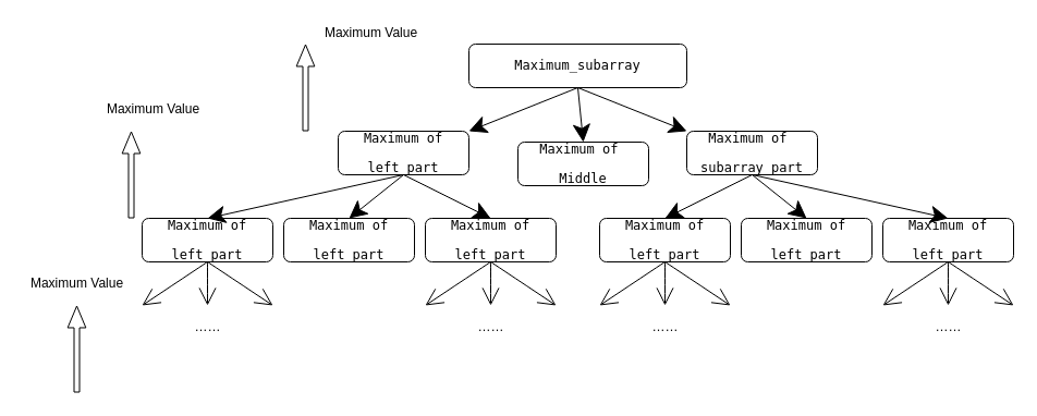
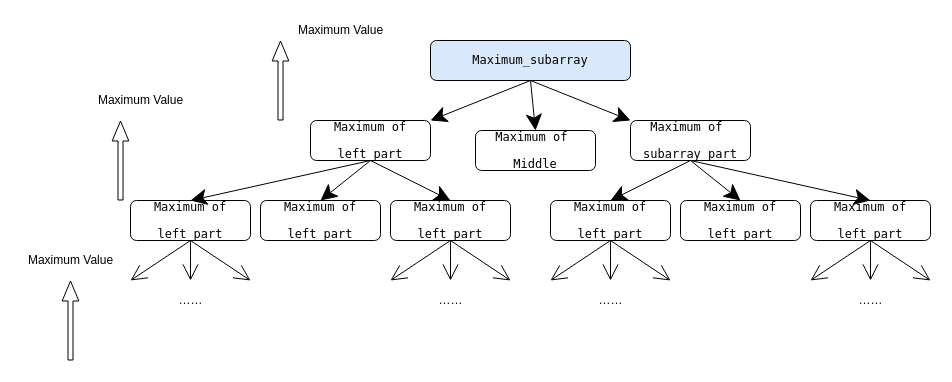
  <mxCell id="0" />
  <mxCell id="1" parent="0" />
- <mxCell id="2" value="&lt;pre&gt;Maximum_subarray&lt;/pre&gt;" style="rounded=1;whiteSpace=wrap;html=1;hachureGap=4;pointerEvents=0;" vertex="1" parent="1"><mxGeometry x="430" y="40" width="200" height="40" as="geometry" /></mxCell>
+ <mxCell id="2" value="&lt;pre&gt;Maximum_subarray&lt;/pre&gt;" style="rounded=1;whiteSpace=wrap;html=1;hachureGap=4;pointerEvents=0;fillColor=#dae8fc;" vertex="1" parent="1"><mxGeometry x="430" y="40" width="200" height="40" as="geometry" /></mxCell>
  <mxCell id="3" value="&lt;p style=&quot;line-height: 100%&quot;&gt;&lt;/p&gt;&lt;pre&gt;Maximum of&lt;/pre&gt;&lt;pre&gt;left_part&lt;/pre&gt;&lt;p&gt;&lt;/p&gt;" style="rounded=1;whiteSpace=wrap;html=1;hachureGap=4;pointerEvents=0;" vertex="1" parent="1"><mxGeometry x="310" y="120" width="120" height="40" as="geometry" /></mxCell>
  <mxCell id="4" value="&lt;pre&gt;Maximum of &lt;/pre&gt;&lt;pre&gt;Middle&lt;/pre&gt;" style="rounded=1;whiteSpace=wrap;html=1;hachureGap=4;pointerEvents=0;" vertex="1" parent="1"><mxGeometry x="475" y="130" width="120" height="40" as="geometry" /></mxCell>
  <mxCell id="5" value="&lt;pre&gt;Maximum of &lt;/pre&gt;&lt;pre&gt;subarray_part&lt;/pre&gt;" style="rounded=1;whiteSpace=wrap;html=1;hachureGap=4;pointerEvents=0;" vertex="1" parent="1"><mxGeometry x="630" y="120" width="120" height="40" as="geometry" /></mxCell>
  <mxCell id="6" style="edgeStyle=none;curved=1;rounded=0;orthogonalLoop=1;jettySize=auto;html=1;exitX=0.5;exitY=1;exitDx=0;exitDy=0;endArrow=open;startSize=14;endSize=14;sourcePerimeterSpacing=8;targetPerimeterSpacing=8;" edge="1" parent="1" source="7"><mxGeometry relative="1" as="geometry"><mxPoint x="130" y="280" as="targetPoint" /></mxGeometry></mxCell>
  <mxCell id="7" value="&lt;p style=&quot;line-height: 100%&quot;&gt;&lt;/p&gt;&lt;pre&gt;Maximum of&lt;/pre&gt;&lt;pre&gt;left_part&lt;/pre&gt;&lt;p&gt;&lt;/p&gt;" style="rounded=1;whiteSpace=wrap;html=1;hachureGap=4;pointerEvents=0;" vertex="1" parent="1"><mxGeometry x="130" y="200" width="120" height="40" as="geometry" /></mxCell>
  <mxCell id="8" value="&lt;p style=&quot;line-height: 100%&quot;&gt;&lt;/p&gt;&lt;pre&gt;Maximum of&lt;/pre&gt;&lt;pre&gt;left_part&lt;/pre&gt;&lt;p&gt;&lt;/p&gt;" style="rounded=1;whiteSpace=wrap;html=1;hachureGap=4;pointerEvents=0;" vertex="1" parent="1"><mxGeometry x="260" y="200" width="120" height="40" as="geometry" /></mxCell>
  <mxCell id="9" value="&lt;p style=&quot;line-height: 100%&quot;&gt;&lt;/p&gt;&lt;pre&gt;Maximum of&lt;/pre&gt;&lt;pre&gt;left_part&lt;/pre&gt;&lt;p&gt;&lt;/p&gt;" style="rounded=1;whiteSpace=wrap;html=1;hachureGap=4;pointerEvents=0;" vertex="1" parent="1"><mxGeometry x="390" y="200" width="120" height="40" as="geometry" /></mxCell>
  <mxCell id="10" value="&lt;p style=&quot;line-height: 100%&quot;&gt;&lt;/p&gt;&lt;pre&gt;Maximum of&lt;/pre&gt;&lt;pre&gt;left_part&lt;/pre&gt;&lt;p&gt;&lt;/p&gt;" style="rounded=1;whiteSpace=wrap;html=1;hachureGap=4;pointerEvents=0;" vertex="1" parent="1"><mxGeometry x="550" y="200" width="120" height="40" as="geometry" /></mxCell>
  <mxCell id="11" value="&lt;p style=&quot;line-height: 100%&quot;&gt;&lt;/p&gt;&lt;pre&gt;Maximum of&lt;/pre&gt;&lt;pre&gt;left_part&lt;/pre&gt;&lt;p&gt;&lt;/p&gt;" style="rounded=1;whiteSpace=wrap;html=1;hachureGap=4;pointerEvents=0;" vertex="1" parent="1"><mxGeometry x="680" y="200" width="120" height="40" as="geometry" /></mxCell>
  <mxCell id="12" value="&lt;p style=&quot;line-height: 100%&quot;&gt;&lt;/p&gt;&lt;pre&gt;Maximum of&lt;/pre&gt;&lt;pre&gt;left_part&lt;/pre&gt;&lt;p&gt;&lt;/p&gt;" style="rounded=1;whiteSpace=wrap;html=1;hachureGap=4;pointerEvents=0;" vertex="1" parent="1"><mxGeometry x="810" y="200" width="120" height="40" as="geometry" /></mxCell>
  <mxCell id="13" value="" style="endArrow=classic;html=1;startSize=14;endSize=14;sourcePerimeterSpacing=8;targetPerimeterSpacing=8;exitX=0.5;exitY=1;exitDx=0;exitDy=0;entryX=1;entryY=0;entryDx=0;entryDy=0;" edge="1" parent="1" source="2" target="3"><mxGeometry width="50" height="50" relative="1" as="geometry"><mxPoint x="520" y="230" as="sourcePoint" /><mxPoint x="570" y="180" as="targetPoint" /></mxGeometry></mxCell>
  <mxCell id="14" value="" style="endArrow=classic;html=1;startSize=14;endSize=14;sourcePerimeterSpacing=8;targetPerimeterSpacing=8;entryX=0.5;entryY=0;entryDx=0;entryDy=0;" edge="1" parent="1" target="4"><mxGeometry width="50" height="50" relative="1" as="geometry"><mxPoint x="530" y="80" as="sourcePoint" /><mxPoint x="440" y="130" as="targetPoint" /></mxGeometry></mxCell>
  <mxCell id="15" value="" style="endArrow=classic;html=1;startSize=14;endSize=14;sourcePerimeterSpacing=8;targetPerimeterSpacing=8;entryX=0;entryY=0;entryDx=0;entryDy=0;" edge="1" parent="1" target="5"><mxGeometry width="50" height="50" relative="1" as="geometry"><mxPoint x="530" y="80" as="sourcePoint" /><mxPoint x="540" y="130" as="targetPoint" /></mxGeometry></mxCell>
  <mxCell id="16" value="" style="endArrow=classic;html=1;startSize=14;endSize=14;sourcePerimeterSpacing=8;targetPerimeterSpacing=8;exitX=0.5;exitY=1;exitDx=0;exitDy=0;entryX=0.5;entryY=0;entryDx=0;entryDy=0;" edge="1" parent="1" source="3" target="7"><mxGeometry width="50" height="50" relative="1" as="geometry"><mxPoint x="540" y="90" as="sourcePoint" /><mxPoint x="440" y="130" as="targetPoint" /></mxGeometry></mxCell>
  <mxCell id="17" value="" style="endArrow=classic;html=1;startSize=14;endSize=14;sourcePerimeterSpacing=8;targetPerimeterSpacing=8;exitX=0.5;exitY=1;exitDx=0;exitDy=0;entryX=0.5;entryY=0;entryDx=0;entryDy=0;" edge="1" parent="1" source="3" target="8"><mxGeometry width="50" height="50" relative="1" as="geometry"><mxPoint x="380" y="170" as="sourcePoint" /><mxPoint x="200" y="210" as="targetPoint" /></mxGeometry></mxCell>
  <mxCell id="18" value="" style="endArrow=classic;html=1;startSize=14;endSize=14;sourcePerimeterSpacing=8;targetPerimeterSpacing=8;entryX=0.5;entryY=0;entryDx=0;entryDy=0;" edge="1" parent="1" target="9"><mxGeometry width="50" height="50" relative="1" as="geometry"><mxPoint x="370" y="160" as="sourcePoint" /><mxPoint x="330" y="210" as="targetPoint" /></mxGeometry></mxCell>
  <mxCell id="19" value="" style="endArrow=classic;html=1;startSize=14;endSize=14;sourcePerimeterSpacing=8;targetPerimeterSpacing=8;entryX=0.5;entryY=0;entryDx=0;entryDy=0;exitX=0.5;exitY=1;exitDx=0;exitDy=0;" edge="1" parent="1" source="5" target="10"><mxGeometry width="50" height="50" relative="1" as="geometry"><mxPoint x="380" y="170" as="sourcePoint" /><mxPoint x="460" y="210" as="targetPoint" /></mxGeometry></mxCell>
  <mxCell id="20" value="" style="endArrow=classic;html=1;startSize=14;endSize=14;sourcePerimeterSpacing=8;targetPerimeterSpacing=8;entryX=0.5;entryY=0;entryDx=0;entryDy=0;exitX=0.5;exitY=1;exitDx=0;exitDy=0;" edge="1" parent="1" source="5" target="11"><mxGeometry width="50" height="50" relative="1" as="geometry"><mxPoint x="700" y="170" as="sourcePoint" /><mxPoint x="620" y="210" as="targetPoint" /></mxGeometry></mxCell>
  <mxCell id="21" value="" style="endArrow=classic;html=1;startSize=14;endSize=14;sourcePerimeterSpacing=8;targetPerimeterSpacing=8;entryX=0.5;entryY=0;entryDx=0;entryDy=0;" edge="1" parent="1" target="12"><mxGeometry width="50" height="50" relative="1" as="geometry"><mxPoint x="690" y="160" as="sourcePoint" /><mxPoint x="750" y="210" as="targetPoint" /></mxGeometry></mxCell>
  <mxCell id="22" style="edgeStyle=none;curved=1;rounded=0;orthogonalLoop=1;jettySize=auto;html=1;exitX=0.5;exitY=1;exitDx=0;exitDy=0;endArrow=open;startSize=14;endSize=14;sourcePerimeterSpacing=8;targetPerimeterSpacing=8;" edge="1" parent="1" source="7"><mxGeometry relative="1" as="geometry"><mxPoint x="190" y="280" as="targetPoint" /><mxPoint x="200" y="250" as="sourcePoint" /></mxGeometry></mxCell>
  <mxCell id="23" style="edgeStyle=none;curved=1;rounded=0;orthogonalLoop=1;jettySize=auto;html=1;endArrow=open;startSize=14;endSize=14;sourcePerimeterSpacing=8;targetPerimeterSpacing=8;" edge="1" parent="1"><mxGeometry relative="1" as="geometry"><mxPoint x="250" y="280" as="targetPoint" /><mxPoint x="190" y="240" as="sourcePoint" /></mxGeometry></mxCell>
  <mxCell id="24" style="edgeStyle=none;curved=1;rounded=0;orthogonalLoop=1;jettySize=auto;html=1;exitX=0.5;exitY=1;exitDx=0;exitDy=0;endArrow=open;startSize=14;endSize=14;sourcePerimeterSpacing=8;targetPerimeterSpacing=8;" edge="1" parent="1" source="9"><mxGeometry relative="1" as="geometry"><mxPoint x="390" y="280" as="targetPoint" /><mxPoint x="200" y="250" as="sourcePoint" /></mxGeometry></mxCell>
  <mxCell id="25" style="edgeStyle=none;curved=1;rounded=0;orthogonalLoop=1;jettySize=auto;html=1;endArrow=open;startSize=14;endSize=14;sourcePerimeterSpacing=8;targetPerimeterSpacing=8;exitX=0.5;exitY=1;exitDx=0;exitDy=0;" edge="1" parent="1" source="9"><mxGeometry relative="1" as="geometry"><mxPoint x="450" y="280" as="targetPoint" /><mxPoint x="460" y="260" as="sourcePoint" /></mxGeometry></mxCell>
  <mxCell id="26" style="edgeStyle=none;curved=1;rounded=0;orthogonalLoop=1;jettySize=auto;html=1;endArrow=open;startSize=14;endSize=14;sourcePerimeterSpacing=8;targetPerimeterSpacing=8;" edge="1" parent="1"><mxGeometry relative="1" as="geometry"><mxPoint x="510" y="280" as="targetPoint" /><mxPoint x="450" y="240" as="sourcePoint" /></mxGeometry></mxCell>
  <mxCell id="27" style="edgeStyle=none;curved=1;rounded=0;orthogonalLoop=1;jettySize=auto;html=1;exitX=0.5;exitY=1;exitDx=0;exitDy=0;endArrow=open;startSize=14;endSize=14;sourcePerimeterSpacing=8;targetPerimeterSpacing=8;" edge="1" parent="1" source="10"><mxGeometry relative="1" as="geometry"><mxPoint x="550" y="280" as="targetPoint" /><mxPoint x="460" y="250" as="sourcePoint" /></mxGeometry></mxCell>
  <mxCell id="28" style="edgeStyle=none;curved=1;rounded=0;orthogonalLoop=1;jettySize=auto;html=1;endArrow=open;startSize=14;endSize=14;sourcePerimeterSpacing=8;targetPerimeterSpacing=8;exitX=0.5;exitY=1;exitDx=0;exitDy=0;" edge="1" parent="1" source="10"><mxGeometry relative="1" as="geometry"><mxPoint x="610" y="280" as="targetPoint" /><mxPoint x="460" y="250" as="sourcePoint" /></mxGeometry></mxCell>
  <mxCell id="29" style="edgeStyle=none;curved=1;rounded=0;orthogonalLoop=1;jettySize=auto;html=1;endArrow=open;startSize=14;endSize=14;sourcePerimeterSpacing=8;targetPerimeterSpacing=8;" edge="1" parent="1"><mxGeometry relative="1" as="geometry"><mxPoint x="670" y="280" as="targetPoint" /><mxPoint x="610" y="240" as="sourcePoint" /></mxGeometry></mxCell>
  <mxCell id="30" style="edgeStyle=none;curved=1;rounded=0;orthogonalLoop=1;jettySize=auto;html=1;endArrow=open;startSize=14;endSize=14;sourcePerimeterSpacing=8;targetPerimeterSpacing=8;exitX=0.5;exitY=1;exitDx=0;exitDy=0;" edge="1" parent="1" source="12"><mxGeometry relative="1" as="geometry"><mxPoint x="870" y="280" as="targetPoint" /><mxPoint x="620" y="250" as="sourcePoint" /></mxGeometry></mxCell>
  <mxCell id="31" style="edgeStyle=none;curved=1;rounded=0;orthogonalLoop=1;jettySize=auto;html=1;endArrow=open;startSize=14;endSize=14;sourcePerimeterSpacing=8;targetPerimeterSpacing=8;exitX=0.5;exitY=1;exitDx=0;exitDy=0;" edge="1" parent="1" source="12"><mxGeometry relative="1" as="geometry"><mxPoint x="810" y="280" as="targetPoint" /><mxPoint x="620" y="250" as="sourcePoint" /></mxGeometry></mxCell>
  <mxCell id="32" style="edgeStyle=none;curved=1;rounded=0;orthogonalLoop=1;jettySize=auto;html=1;endArrow=open;startSize=14;endSize=14;sourcePerimeterSpacing=8;targetPerimeterSpacing=8;" edge="1" parent="1"><mxGeometry relative="1" as="geometry"><mxPoint x="930" y="280" as="targetPoint" /><mxPoint x="870" y="240" as="sourcePoint" /></mxGeometry></mxCell>
  <mxCell id="33" value="……" style="text;html=1;resizable=0;autosize=1;align=center;verticalAlign=middle;points=[];fillColor=none;strokeColor=none;rounded=0;hachureGap=4;pointerEvents=0;" vertex="1" parent="1"><mxGeometry x="170" y="290" width="40" height="20" as="geometry" /></mxCell>
  <mxCell id="34" value="……" style="text;html=1;resizable=0;autosize=1;align=center;verticalAlign=middle;points=[];fillColor=none;strokeColor=none;rounded=0;hachureGap=4;pointerEvents=0;" vertex="1" parent="1"><mxGeometry x="430" y="290" width="40" height="20" as="geometry" /></mxCell>
  <mxCell id="35" value="……" style="text;html=1;resizable=0;autosize=1;align=center;verticalAlign=middle;points=[];fillColor=none;strokeColor=none;rounded=0;hachureGap=4;pointerEvents=0;" vertex="1" parent="1"><mxGeometry x="590" y="290" width="40" height="20" as="geometry" /></mxCell>
  <mxCell id="36" value="……" style="text;html=1;resizable=0;autosize=1;align=center;verticalAlign=middle;points=[];fillColor=none;strokeColor=none;rounded=0;hachureGap=4;pointerEvents=0;" vertex="1" parent="1"><mxGeometry x="850" y="290" width="40" height="20" as="geometry" /></mxCell>
  <mxCell id="37" value="" style="shape=flexArrow;endArrow=classic;html=1;startSize=14;endSize=6.325;sourcePerimeterSpacing=8;targetPerimeterSpacing=8;width=5;endWidth=10.694;" edge="1" parent="1"><mxGeometry width="50" height="50" relative="1" as="geometry"><mxPoint x="70" y="360" as="sourcePoint" /><mxPoint x="70" y="280" as="targetPoint" /></mxGeometry></mxCell>
  <mxCell id="38" value="" style="shape=flexArrow;endArrow=classic;html=1;startSize=14;endSize=6.325;sourcePerimeterSpacing=8;targetPerimeterSpacing=8;width=5;endWidth=10.694;" edge="1" parent="1"><mxGeometry width="50" height="50" relative="1" as="geometry"><mxPoint x="120" y="200" as="sourcePoint" /><mxPoint x="120" y="120" as="targetPoint" /></mxGeometry></mxCell>
  <mxCell id="39" value="" style="shape=flexArrow;endArrow=classic;html=1;startSize=14;endSize=6.325;sourcePerimeterSpacing=8;targetPerimeterSpacing=8;width=5;endWidth=10.694;" edge="1" parent="1"><mxGeometry width="50" height="50" relative="1" as="geometry"><mxPoint x="280" y="120" as="sourcePoint" /><mxPoint x="280" y="40" as="targetPoint" /></mxGeometry></mxCell>
  <mxCell id="40" value="Maximum Value" style="text;html=1;resizable=0;autosize=1;align=center;verticalAlign=middle;points=[];fillColor=none;strokeColor=none;rounded=0;hachureGap=4;pointerEvents=0;" vertex="1" parent="1"><mxGeometry x="20" y="250" width="100" height="20" as="geometry" /></mxCell>
  <mxCell id="41" value="Maximum Value" style="text;html=1;resizable=0;autosize=1;align=center;verticalAlign=middle;points=[];fillColor=none;strokeColor=none;rounded=0;hachureGap=4;pointerEvents=0;" vertex="1" parent="1"><mxGeometry x="90" y="90" width="100" height="20" as="geometry" /></mxCell>
  <mxCell id="42" value="Maximum Value" style="text;html=1;resizable=0;autosize=1;align=center;verticalAlign=middle;points=[];fillColor=none;strokeColor=none;rounded=0;hachureGap=4;pointerEvents=0;" vertex="1" parent="1"><mxGeometry x="290" y="20" width="100" height="20" as="geometry" /></mxCell>
